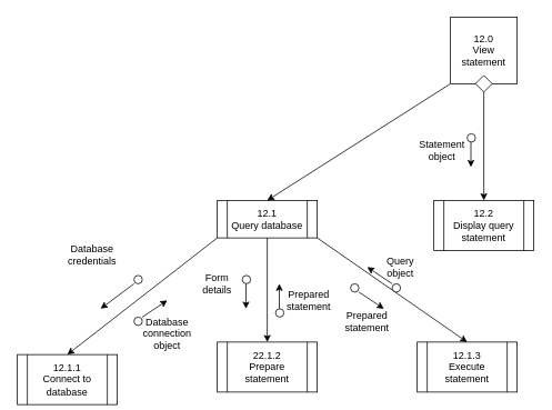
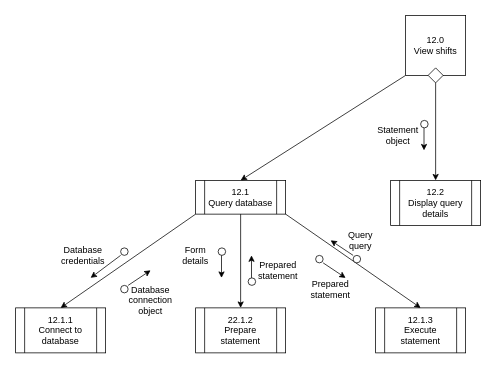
  <mxCell id="0" />
  <mxCell id="1" parent="0" />
- <mxCell id="2" value="12.0&lt;br&gt;View statement" style="whiteSpace=wrap;html=1;aspect=fixed;" parent="1" vertex="1"><mxGeometry x="540" y="20" width="80" height="80" as="geometry" /></mxCell>
+ <mxCell id="2" value="12.0&lt;br&gt;View shifts" style="whiteSpace=wrap;html=1;aspect=fixed;" parent="1" vertex="1"><mxGeometry x="540" y="20" width="80" height="80" as="geometry" /></mxCell>
  <mxCell id="3" value="&lt;span style=&quot;white-space: normal&quot;&gt;12.1&lt;/span&gt;&lt;br style=&quot;white-space: normal&quot;&gt;&lt;span style=&quot;white-space: normal&quot;&gt;Query database&lt;/span&gt;" style="shape=process;whiteSpace=wrap;html=1;backgroundOutline=1;" vertex="1" parent="1"><mxGeometry x="260" y="240" width="120" height="45" as="geometry" /></mxCell>
- <mxCell id="4" value="12.1.1&lt;br&gt;Connect to database" style="shape=process;whiteSpace=wrap;html=1;backgroundOutline=1;" vertex="1" parent="1"><mxGeometry x="20" y="425" width="120" height="60" as="geometry" /></mxCell>
+ <mxCell id="4" value="12.1.1&lt;br&gt;Connect to database" style="shape=process;whiteSpace=wrap;html=1;backgroundOutline=1;" vertex="1" parent="1"><mxGeometry x="20" y="410" width="120" height="60" as="geometry" /></mxCell>
  <mxCell id="5" value="22.1.2&lt;br&gt;Prepare statement" style="shape=process;whiteSpace=wrap;html=1;backgroundOutline=1;" vertex="1" parent="1"><mxGeometry x="260" y="410" width="120" height="60" as="geometry" /></mxCell>
  <mxCell id="6" value="&lt;span style=&quot;white-space: normal&quot;&gt;12.1.3&lt;/span&gt;&lt;br style=&quot;white-space: normal&quot;&gt;&lt;span style=&quot;white-space: normal&quot;&gt;Execute statement&lt;/span&gt;" style="shape=process;whiteSpace=wrap;html=1;backgroundOutline=1;fillColor=#FFFFFF;" vertex="1" parent="1"><mxGeometry x="500" y="410" width="120" height="60" as="geometry" /></mxCell>
  <mxCell id="7" value="" style="endArrow=classic;html=1;entryX=0.5;entryY=0;entryDx=0;entryDy=0;exitX=0;exitY=1;exitDx=0;exitDy=0;" edge="1" parent="1" source="3" target="4"><mxGeometry width="50" height="50" relative="1" as="geometry"><mxPoint x="100" y="370" as="sourcePoint" /><mxPoint x="150" y="320" as="targetPoint" /></mxGeometry></mxCell>
  <mxCell id="8" value="" style="endArrow=classic;html=1;entryX=0.5;entryY=0;entryDx=0;entryDy=0;exitX=0.5;exitY=1;exitDx=0;exitDy=0;" edge="1" parent="1" source="3" target="5"><mxGeometry width="50" height="50" relative="1" as="geometry"><mxPoint x="280" y="380" as="sourcePoint" /><mxPoint x="330" y="330" as="targetPoint" /></mxGeometry></mxCell>
  <mxCell id="9" value="" style="endArrow=classic;html=1;exitX=1;exitY=1;exitDx=0;exitDy=0;entryX=0.5;entryY=0;entryDx=0;entryDy=0;" edge="1" parent="1" source="3" target="6"><mxGeometry width="50" height="50" relative="1" as="geometry"><mxPoint x="450" y="370" as="sourcePoint" /><mxPoint x="500" y="320" as="targetPoint" /></mxGeometry></mxCell>
  <mxCell id="10" value="" style="endArrow=classic;html=1;entryX=0.5;entryY=0;entryDx=0;entryDy=0;exitX=0;exitY=1;exitDx=0;exitDy=0;" edge="1" parent="1" source="2" target="3"><mxGeometry width="50" height="50" relative="1" as="geometry"><mxPoint x="450" y="170" as="sourcePoint" /><mxPoint x="500" y="120" as="targetPoint" /></mxGeometry></mxCell>
  <mxCell id="11" value="" style="endArrow=classic;html=1;exitX=0.5;exitY=1;exitDx=0;exitDy=0;" edge="1" parent="1" source="32"><mxGeometry width="50" height="50" relative="1" as="geometry"><mxPoint x="580" y="160" as="sourcePoint" /><mxPoint x="580" y="240" as="targetPoint" /></mxGeometry></mxCell>
  <mxCell id="12" value="" style="endArrow=classic;html=1;" edge="1" parent="1"><mxGeometry width="50" height="50" relative="1" as="geometry"><mxPoint x="160" y="340" as="sourcePoint" /><mxPoint x="120" y="370" as="targetPoint" /></mxGeometry></mxCell>
  <mxCell id="13" value="" style="endArrow=classic;html=1;" edge="1" parent="1"><mxGeometry width="50" height="50" relative="1" as="geometry"><mxPoint x="170" y="380" as="sourcePoint" /><mxPoint x="200" y="360" as="targetPoint" /></mxGeometry></mxCell>
  <mxCell id="14" value="" style="ellipse;whiteSpace=wrap;html=1;aspect=fixed;" vertex="1" parent="1"><mxGeometry x="560" y="160" width="10" height="10" as="geometry" /></mxCell>
  <mxCell id="15" value="" style="ellipse;whiteSpace=wrap;html=1;aspect=fixed;" vertex="1" parent="1"><mxGeometry x="470" y="340" width="10" height="10" as="geometry" /></mxCell>
  <mxCell id="16" value="" style="ellipse;whiteSpace=wrap;html=1;aspect=fixed;" vertex="1" parent="1"><mxGeometry x="420" y="340" width="10" height="10" as="geometry" /></mxCell>
  <mxCell id="17" value="" style="ellipse;whiteSpace=wrap;html=1;aspect=fixed;" vertex="1" parent="1"><mxGeometry x="330" y="370" width="10" height="10" as="geometry" /></mxCell>
  <mxCell id="18" value="" style="ellipse;whiteSpace=wrap;html=1;aspect=fixed;" vertex="1" parent="1"><mxGeometry x="290" y="330" width="10" height="10" as="geometry" /></mxCell>
  <mxCell id="19" value="" style="ellipse;whiteSpace=wrap;html=1;aspect=fixed;" vertex="1" parent="1"><mxGeometry x="160" y="380" width="10" height="10" as="geometry" /></mxCell>
  <mxCell id="20" value="" style="ellipse;whiteSpace=wrap;html=1;aspect=fixed;" vertex="1" parent="1"><mxGeometry x="160" y="330" width="10" height="10" as="geometry" /></mxCell>
- <mxCell id="21" value="12.2&lt;br&gt;Display query statement" style="shape=process;whiteSpace=wrap;html=1;backgroundOutline=1;" vertex="1" parent="1"><mxGeometry x="520" y="240" width="120" height="60" as="geometry" /></mxCell>
+ <mxCell id="21" value="12.2&lt;br&gt;Display query details" style="shape=process;whiteSpace=wrap;html=1;backgroundOutline=1;" vertex="1" parent="1"><mxGeometry x="520" y="240" width="120" height="60" as="geometry" /></mxCell>
  <mxCell id="22" value="" style="endArrow=classic;html=1;" edge="1" parent="1"><mxGeometry width="50" height="50" relative="1" as="geometry"><mxPoint x="294.5" y="340" as="sourcePoint" /><mxPoint x="294.5" y="370" as="targetPoint" /></mxGeometry></mxCell>
  <mxCell id="23" value="" style="endArrow=classic;html=1;" edge="1" parent="1"><mxGeometry width="50" height="50" relative="1" as="geometry"><mxPoint x="334.5" y="370" as="sourcePoint" /><mxPoint x="334.5" y="340" as="targetPoint" /></mxGeometry></mxCell>
  <mxCell id="24" value="" style="endArrow=classic;html=1;" edge="1" parent="1"><mxGeometry width="50" height="50" relative="1" as="geometry"><mxPoint x="430" y="350" as="sourcePoint" /><mxPoint x="460" y="370" as="targetPoint" /></mxGeometry></mxCell>
  <mxCell id="25" value="" style="endArrow=classic;html=1;" edge="1" parent="1"><mxGeometry width="50" height="50" relative="1" as="geometry"><mxPoint x="470" y="340" as="sourcePoint" /><mxPoint x="440" y="320" as="targetPoint" /></mxGeometry></mxCell>
- <mxCell id="26" value="Database credentials" style="text;html=1;strokeColor=none;fillColor=none;align=center;verticalAlign=middle;whiteSpace=wrap;rounded=0;" vertex="1" parent="1"><mxGeometry x="90" y="295" width="40" height="20" as="geometry" /></mxCell>
+ <mxCell id="26" value="Database credentials" style="text;html=1;strokeColor=none;fillColor=none;align=center;verticalAlign=middle;whiteSpace=wrap;rounded=0;" vertex="1" parent="1"><mxGeometry x="90" y="330" width="40" height="20" as="geometry" /></mxCell>
  <mxCell id="27" value="Database connection object" style="text;html=1;strokeColor=none;fillColor=none;align=center;verticalAlign=middle;whiteSpace=wrap;rounded=0;" vertex="1" parent="1"><mxGeometry x="180" y="390" width="40" height="20" as="geometry" /></mxCell>
  <mxCell id="28" value="Form details" style="text;html=1;strokeColor=none;fillColor=none;align=center;verticalAlign=middle;whiteSpace=wrap;rounded=0;" vertex="1" parent="1"><mxGeometry x="240" y="330" width="40" height="20" as="geometry" /></mxCell>
  <mxCell id="29" value="Prepared statement" style="text;html=1;strokeColor=none;fillColor=none;align=center;verticalAlign=middle;whiteSpace=wrap;rounded=0;" vertex="1" parent="1"><mxGeometry x="350" y="350" width="40" height="20" as="geometry" /></mxCell>
  <mxCell id="30" value="Prepared statement" style="text;html=1;strokeColor=none;fillColor=none;align=center;verticalAlign=middle;whiteSpace=wrap;rounded=0;" vertex="1" parent="1"><mxGeometry x="420" y="375" width="40" height="20" as="geometry" /></mxCell>
- <mxCell id="31" value="Query object" style="text;html=1;strokeColor=none;fillColor=none;align=center;verticalAlign=middle;whiteSpace=wrap;rounded=0;" vertex="1" parent="1"><mxGeometry x="460" y="310" width="40" height="20" as="geometry" /></mxCell>
+ <mxCell id="31" value="Query query" style="text;html=1;strokeColor=none;fillColor=none;align=center;verticalAlign=middle;whiteSpace=wrap;rounded=0;" vertex="1" parent="1"><mxGeometry x="460" y="310" width="40" height="20" as="geometry" /></mxCell>
  <mxCell id="32" value="" style="rhombus;whiteSpace=wrap;html=1;" vertex="1" parent="1"><mxGeometry x="570" y="90" width="20" height="20" as="geometry" /></mxCell>
  <mxCell id="33" value="" style="endArrow=classic;html=1;" edge="1" parent="1"><mxGeometry width="50" height="50" relative="1" as="geometry"><mxPoint x="564.5" y="170" as="sourcePoint" /><mxPoint x="564.5" y="200" as="targetPoint" /></mxGeometry></mxCell>
  <mxCell id="34" value="Statement object" style="text;html=1;strokeColor=none;fillColor=none;align=center;verticalAlign=middle;whiteSpace=wrap;rounded=0;" vertex="1" parent="1"><mxGeometry x="510" y="170" width="40" height="20" as="geometry" /></mxCell>
